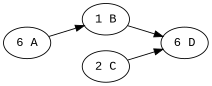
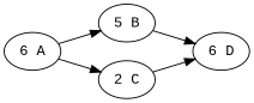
  digraph {
    fontname="Liberation Mono"
    rankdir=LR
    node [fontname="Liberation Mono"]
    edge [fontname="Liberation Mono"]
    n1 [label="6 A"]
-   n2 [label="1 B"]
+   n2 [label="5 B"]
    n3 [label="2 C"]
    n4 [label="6 D"]
    n1 -> n2
+   n1 -> n3
    n2 -> n4
    n3 -> n4
  }
